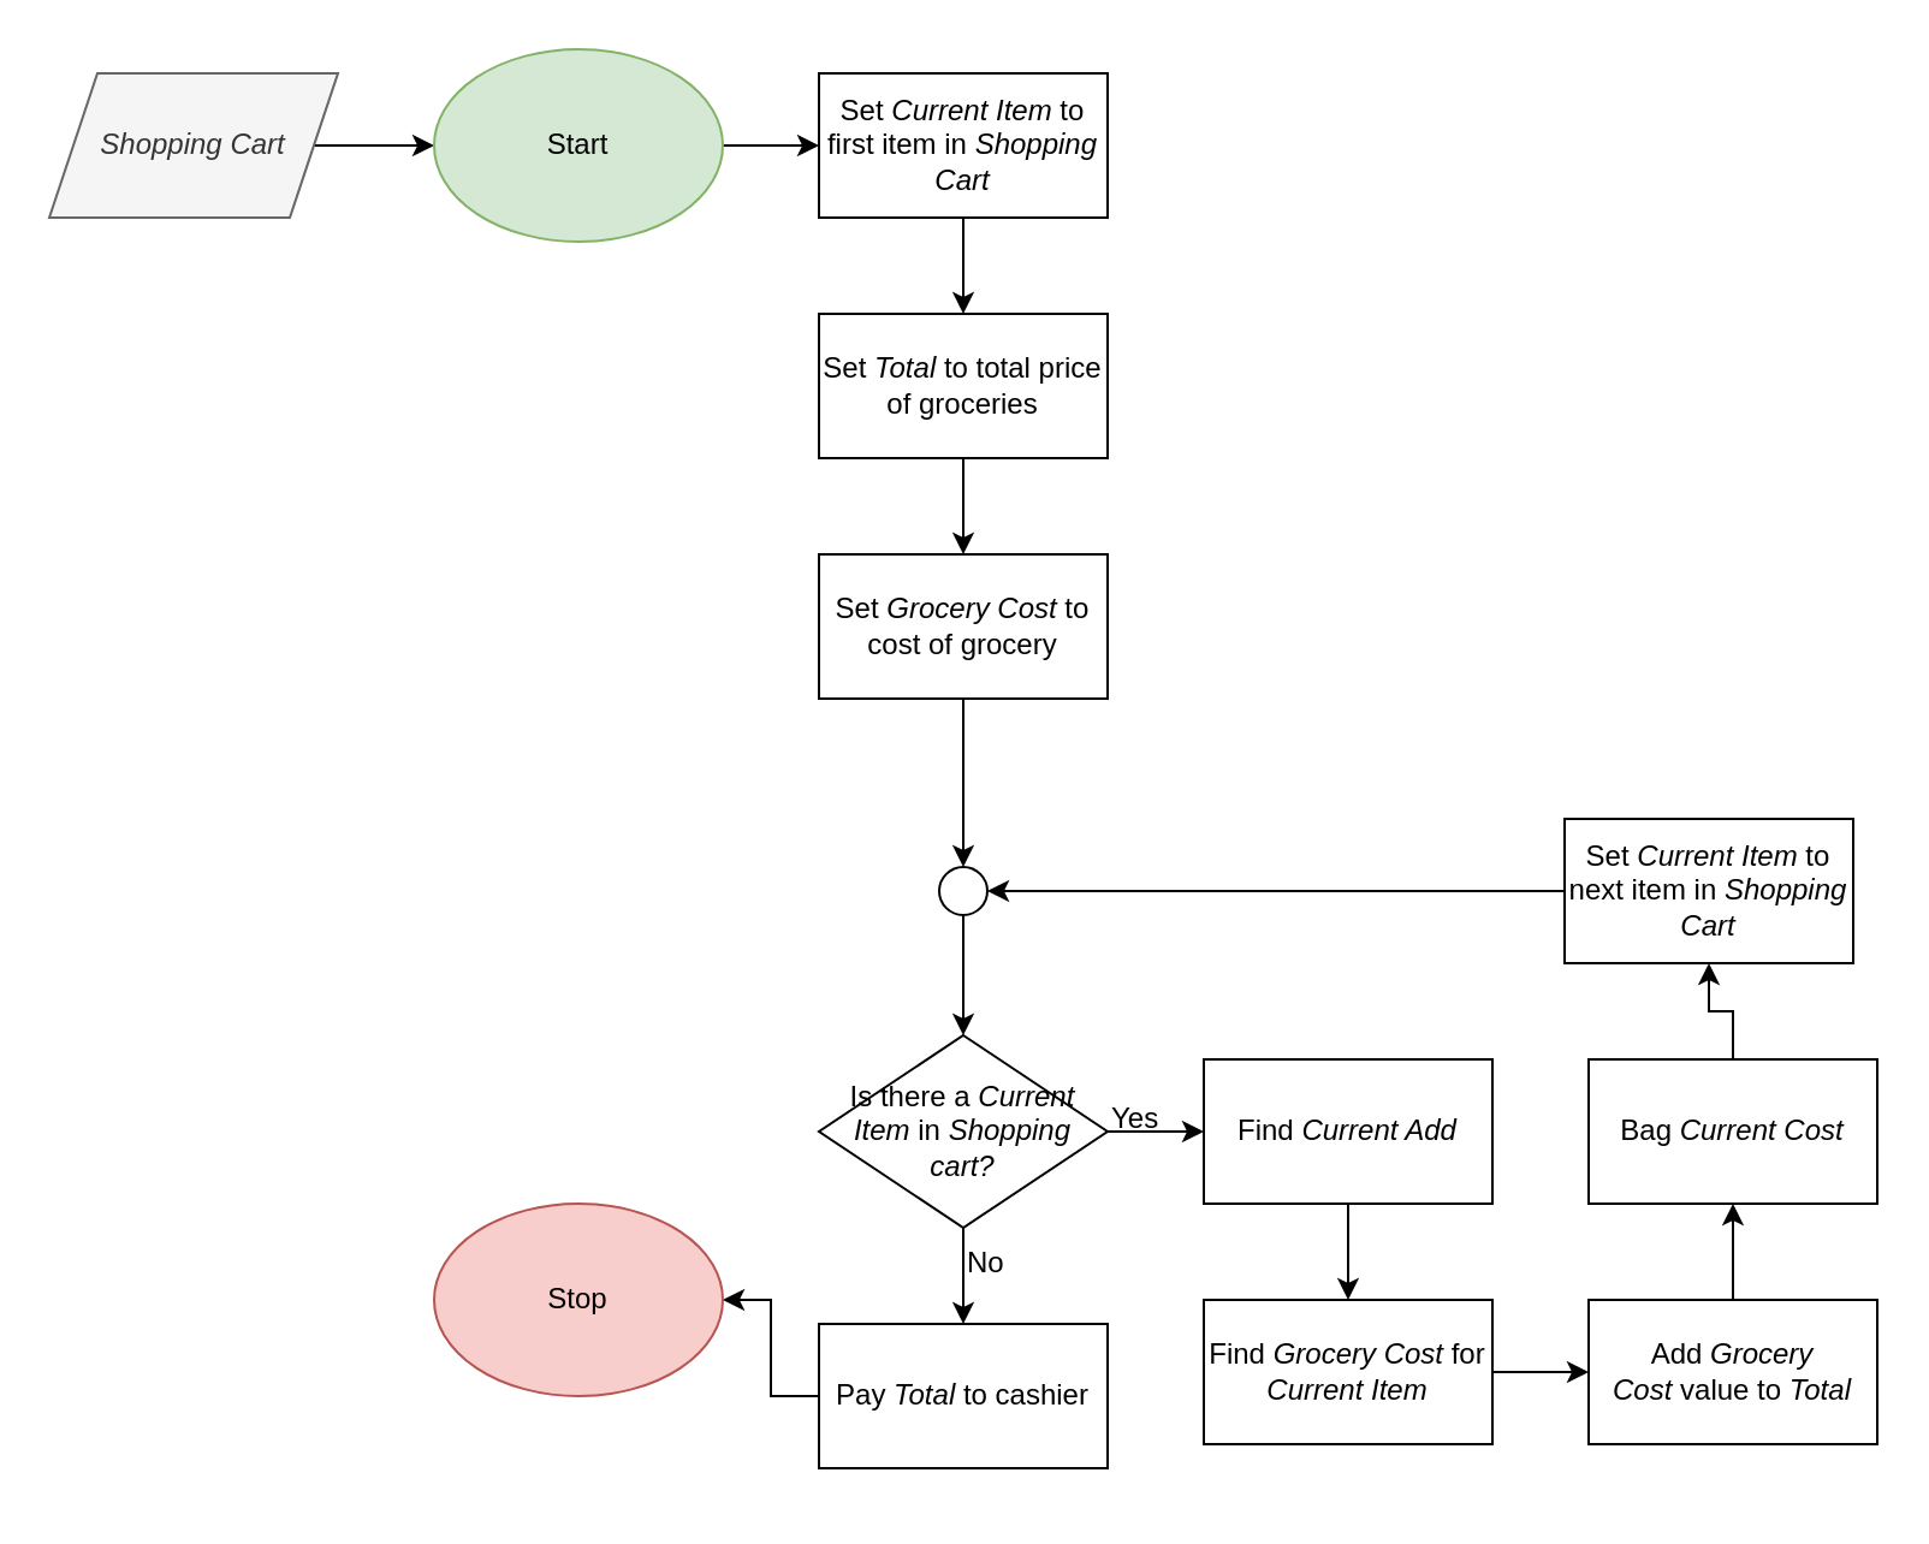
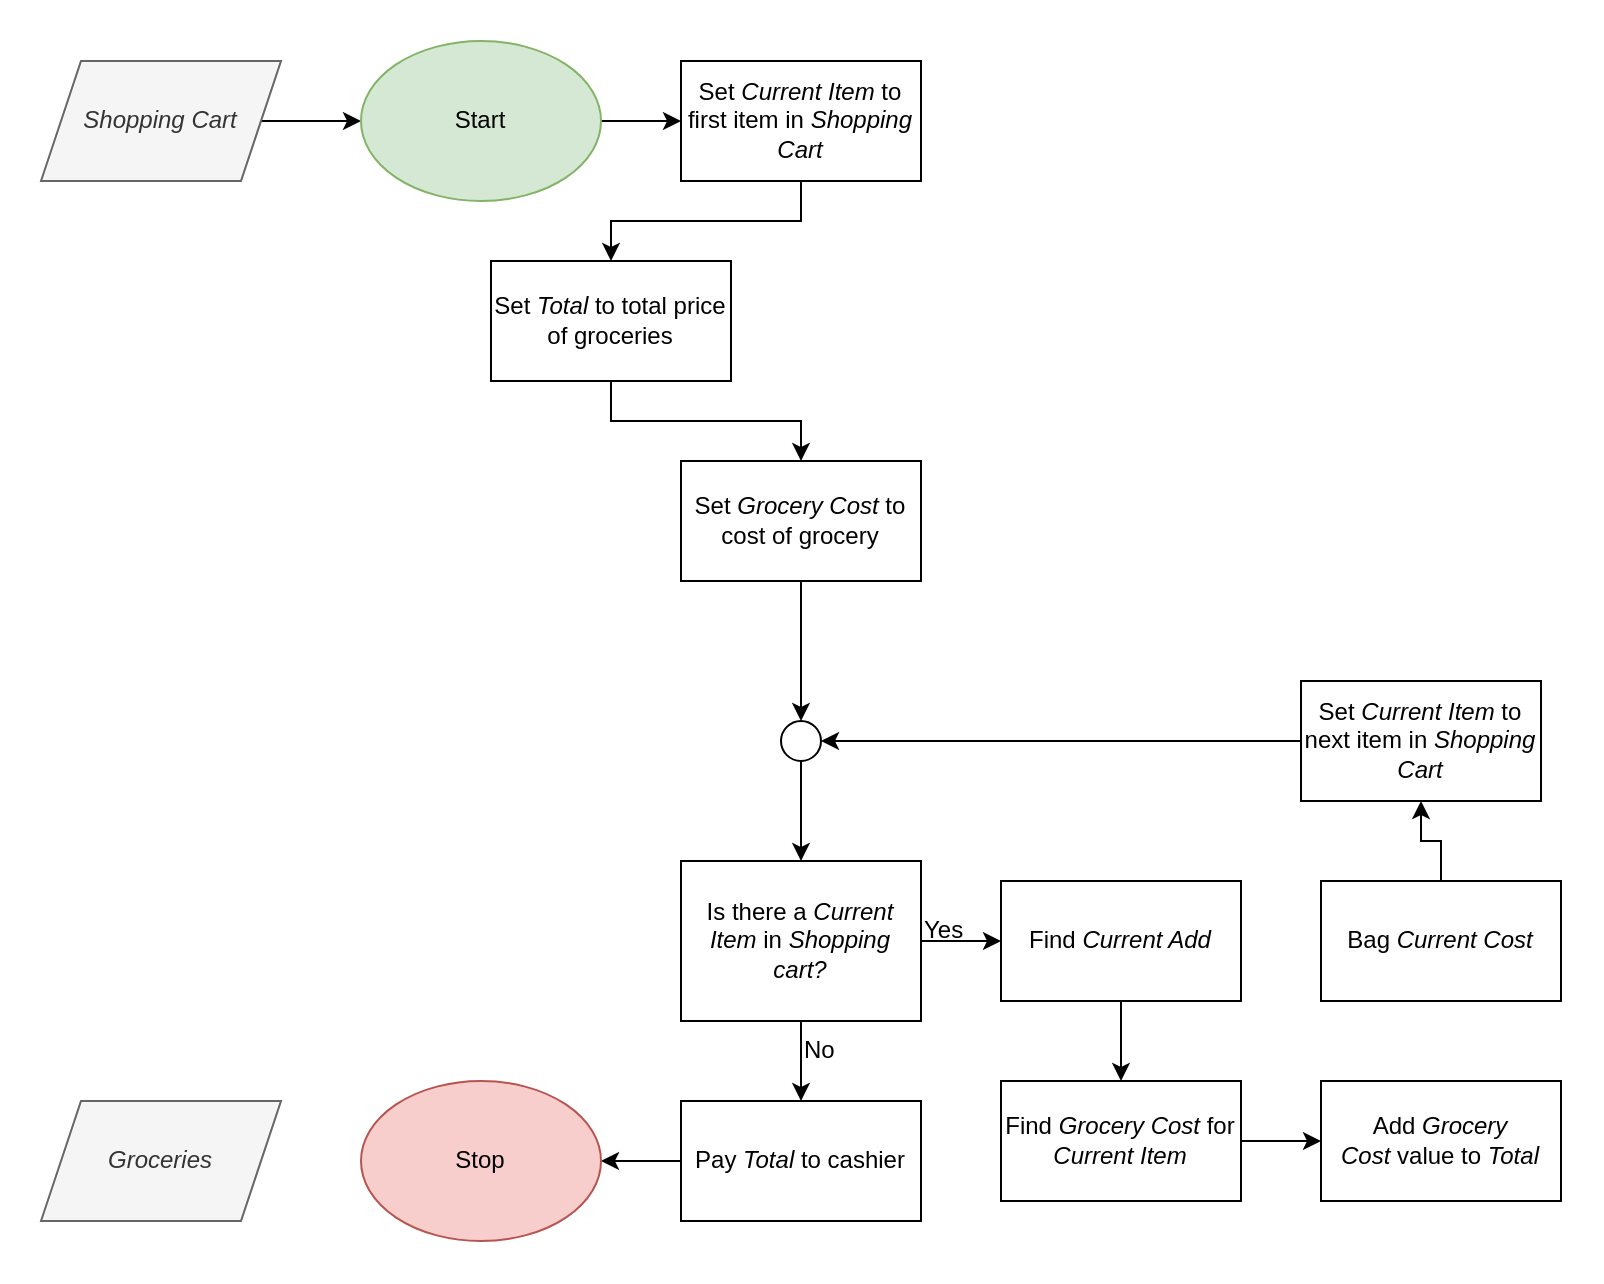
  <mxCell id="0" />
  <mxCell id="1" parent="0" />
  <mxCell id="2" value="" style="edgeStyle=orthogonalEdgeStyle;rounded=0;orthogonalLoop=1;jettySize=auto;html=1;" edge="1" parent="1" source="3" target="5"><mxGeometry relative="1" as="geometry" /></mxCell>
  <mxCell id="3" value="&lt;i&gt;Shopping Cart&lt;/i&gt;" style="shape=parallelogram;perimeter=parallelogramPerimeter;whiteSpace=wrap;html=1;fixedSize=1;fillColor=#f5f5f5;fontColor=#333333;strokeColor=#666666;" vertex="1" parent="1"><mxGeometry x="20" y="30" width="120" height="60" as="geometry" /></mxCell>
  <mxCell id="4" value="" style="edgeStyle=orthogonalEdgeStyle;rounded=0;orthogonalLoop=1;jettySize=auto;html=1;" edge="1" parent="1" source="5" target="7"><mxGeometry relative="1" as="geometry" /></mxCell>
  <mxCell id="5" value="Start" style="ellipse;whiteSpace=wrap;html=1;fillColor=#d5e8d4;strokeColor=#82b366;" vertex="1" parent="1"><mxGeometry x="180" y="20" width="120" height="80" as="geometry" /></mxCell>
  <mxCell id="6" value="" style="edgeStyle=orthogonalEdgeStyle;rounded=0;orthogonalLoop=1;jettySize=auto;html=1;" edge="1" parent="1" source="7" target="9"><mxGeometry relative="1" as="geometry" /></mxCell>
  <mxCell id="7" value="Set &lt;i&gt;Current Item&lt;/i&gt;&amp;nbsp;to first item in &lt;i&gt;Shopping Cart&lt;/i&gt;" style="rounded=0;whiteSpace=wrap;html=1;" vertex="1" parent="1"><mxGeometry x="340" y="30" width="120" height="60" as="geometry" /></mxCell>
  <mxCell id="8" value="" style="edgeStyle=orthogonalEdgeStyle;rounded=0;orthogonalLoop=1;jettySize=auto;html=1;" edge="1" parent="1" source="9" target="11"><mxGeometry relative="1" as="geometry" /></mxCell>
- <mxCell id="9" value="Set &lt;i&gt;Total&lt;/i&gt;&amp;nbsp;to total price of groceries" style="rounded=0;whiteSpace=wrap;html=1;" vertex="1" parent="1"><mxGeometry x="340" y="130" width="120" height="60" as="geometry" /></mxCell>
+ <mxCell id="9" value="Set &lt;i&gt;Total&lt;/i&gt;&amp;nbsp;to total price of groceries" style="rounded=0;whiteSpace=wrap;html=1;" vertex="1" parent="1"><mxGeometry x="245" y="130" width="120" height="60" as="geometry" /></mxCell>
  <mxCell id="10" value="" style="edgeStyle=orthogonalEdgeStyle;rounded=0;orthogonalLoop=1;jettySize=auto;html=1;" edge="1" parent="1" source="11" target="28"><mxGeometry relative="1" as="geometry" /></mxCell>
  <mxCell id="11" value="Set &lt;i&gt;Grocery Cost&lt;/i&gt;&amp;nbsp;to cost of grocery" style="rounded=0;whiteSpace=wrap;html=1;" vertex="1" parent="1"><mxGeometry x="340" y="230" width="120" height="60" as="geometry" /></mxCell>
  <mxCell id="12" value="" style="edgeStyle=orthogonalEdgeStyle;rounded=0;orthogonalLoop=1;jettySize=auto;html=1;" edge="1" parent="1" source="14" target="16"><mxGeometry relative="1" as="geometry" /></mxCell>
  <mxCell id="13" value="" style="edgeStyle=orthogonalEdgeStyle;rounded=0;orthogonalLoop=1;jettySize=auto;html=1;" edge="1" parent="1" source="14" target="18"><mxGeometry relative="1" as="geometry" /></mxCell>
- <mxCell id="14" value="Is there a &lt;i&gt;Current Item&lt;/i&gt;&amp;nbsp;in &lt;i&gt;Shopping cart?&lt;/i&gt;" style="rhombus;whiteSpace=wrap;html=1;" vertex="1" parent="1"><mxGeometry x="340" y="430" width="120" height="80" as="geometry" /></mxCell>
+ <mxCell id="14" value="Is there a &lt;i&gt;Current Item&lt;/i&gt;&amp;nbsp;in &lt;i&gt;Shopping cart?&lt;/i&gt;" style="whiteSpace=wrap;html=1;rounded=0;" vertex="1" parent="1"><mxGeometry x="340" y="430" width="120" height="80" as="geometry" /></mxCell>
  <mxCell id="15" value="" style="edgeStyle=orthogonalEdgeStyle;rounded=0;orthogonalLoop=1;jettySize=auto;html=1;" edge="1" parent="1" source="16" target="31"><mxGeometry relative="1" as="geometry" /></mxCell>
  <mxCell id="16" value="Pay &lt;i&gt;Total&lt;/i&gt;&amp;nbsp;to cashier" style="rounded=0;whiteSpace=wrap;html=1;" vertex="1" parent="1"><mxGeometry x="340" y="550" width="120" height="60" as="geometry" /></mxCell>
  <mxCell id="17" value="" style="edgeStyle=orthogonalEdgeStyle;rounded=0;orthogonalLoop=1;jettySize=auto;html=1;" edge="1" parent="1" source="18" target="20"><mxGeometry relative="1" as="geometry" /></mxCell>
  <mxCell id="18" value="Find &lt;i&gt;Current Add&lt;/i&gt;" style="rounded=0;whiteSpace=wrap;html=1;" vertex="1" parent="1"><mxGeometry x="500" y="440" width="120" height="60" as="geometry" /></mxCell>
  <mxCell id="19" value="" style="edgeStyle=orthogonalEdgeStyle;rounded=0;orthogonalLoop=1;jettySize=auto;html=1;" edge="1" parent="1" source="20" target="22"><mxGeometry relative="1" as="geometry" /></mxCell>
  <mxCell id="20" value="Find &lt;i&gt;Grocery Cost&lt;/i&gt;&amp;nbsp;for &lt;i&gt;Current Item&lt;/i&gt;" style="rounded=0;whiteSpace=wrap;html=1;" vertex="1" parent="1"><mxGeometry x="500" y="540" width="120" height="60" as="geometry" /></mxCell>
- <mxCell id="21" value="" style="edgeStyle=orthogonalEdgeStyle;rounded=0;orthogonalLoop=1;jettySize=auto;html=1;" edge="1" parent="1" source="22" target="24"><mxGeometry relative="1" as="geometry" /></mxCell>
  <mxCell id="22" value="Add &lt;i&gt;Grocery Cost&lt;/i&gt;&amp;nbsp;value to &lt;i&gt;Total&lt;/i&gt;" style="rounded=0;whiteSpace=wrap;html=1;" vertex="1" parent="1"><mxGeometry x="660" y="540" width="120" height="60" as="geometry" /></mxCell>
  <mxCell id="23" value="" style="edgeStyle=orthogonalEdgeStyle;rounded=0;orthogonalLoop=1;jettySize=auto;html=1;" edge="1" parent="1" source="24" target="26"><mxGeometry relative="1" as="geometry" /></mxCell>
  <mxCell id="24" value="Bag &lt;i&gt;Current Cost&lt;/i&gt;" style="rounded=0;whiteSpace=wrap;html=1;" vertex="1" parent="1"><mxGeometry x="660" y="440" width="120" height="60" as="geometry" /></mxCell>
  <mxCell id="25" style="edgeStyle=orthogonalEdgeStyle;rounded=0;orthogonalLoop=1;jettySize=auto;html=1;exitX=0;exitY=0.5;exitDx=0;exitDy=0;entryX=1;entryY=0.5;entryDx=0;entryDy=0;" edge="1" parent="1" source="26" target="28"><mxGeometry relative="1" as="geometry"><mxPoint x="430" y="369.696" as="targetPoint" /></mxGeometry></mxCell>
  <mxCell id="26" value="Set &lt;i&gt;Current Item&lt;/i&gt;&amp;nbsp;to next item in &lt;i&gt;Shopping Cart&lt;/i&gt;" style="rounded=0;whiteSpace=wrap;html=1;" vertex="1" parent="1"><mxGeometry x="650" y="340" width="120" height="60" as="geometry" /></mxCell>
  <mxCell id="27" value="" style="edgeStyle=orthogonalEdgeStyle;rounded=0;orthogonalLoop=1;jettySize=auto;html=1;" edge="1" parent="1" source="28" target="14"><mxGeometry relative="1" as="geometry" /></mxCell>
  <mxCell id="28" value="" style="ellipse;whiteSpace=wrap;html=1;aspect=fixed;" vertex="1" parent="1"><mxGeometry x="390" y="360" width="20" height="20" as="geometry" /></mxCell>
  <mxCell id="29" value="Yes" style="text;html=1;strokeColor=none;fillColor=none;align=left;verticalAlign=middle;whiteSpace=wrap;rounded=0;" vertex="1" parent="1"><mxGeometry x="460" y="450" width="60" height="30" as="geometry" /></mxCell>
  <mxCell id="30" value="No" style="text;html=1;strokeColor=none;fillColor=none;align=left;verticalAlign=middle;whiteSpace=wrap;rounded=0;" vertex="1" parent="1"><mxGeometry x="400" y="510" width="60" height="30" as="geometry" /></mxCell>
- <mxCell id="31" value="Stop" style="ellipse;whiteSpace=wrap;html=1;fillColor=#f8cecc;strokeColor=#b85450;" vertex="1" parent="1"><mxGeometry x="180" y="500" width="120" height="80" as="geometry" /></mxCell>
+ <mxCell id="31" value="Stop" style="ellipse;whiteSpace=wrap;html=1;fillColor=#f8cecc;strokeColor=#b85450;" vertex="1" parent="1"><mxGeometry x="180" y="540" width="120" height="80" as="geometry" /></mxCell>
+ <mxCell id="32" value="&lt;i&gt;Groceries&lt;/i&gt;" style="shape=parallelogram;perimeter=parallelogramPerimeter;whiteSpace=wrap;html=1;fixedSize=1;fillColor=#f5f5f5;fontColor=#333333;strokeColor=#666666;" vertex="1" parent="1"><mxGeometry x="20" y="550" width="120" height="60" as="geometry" /></mxCell>
